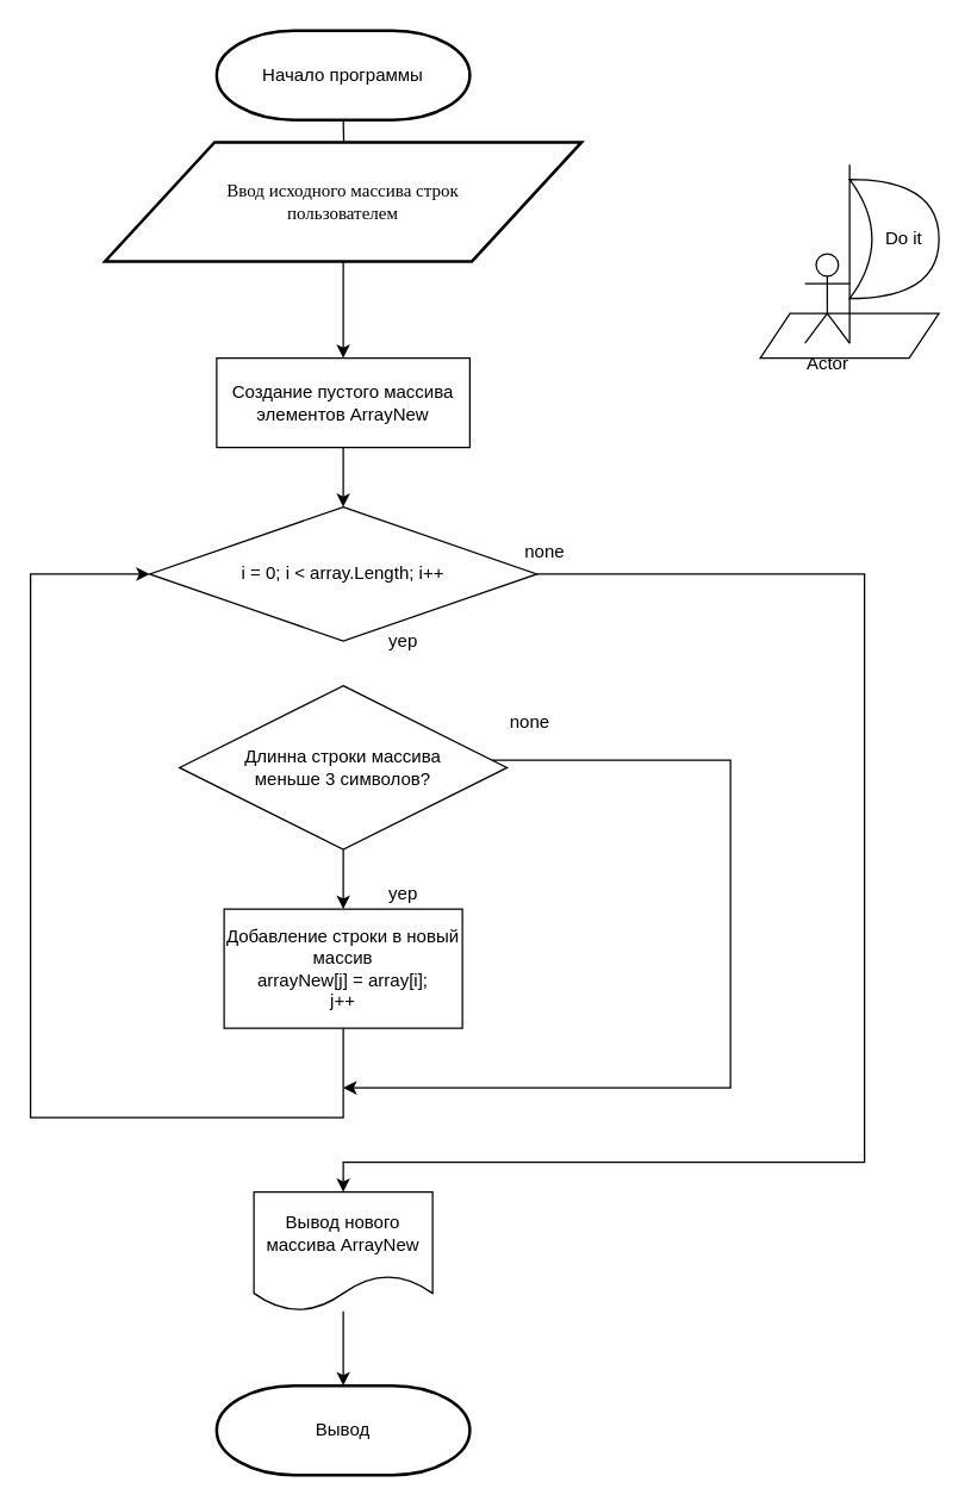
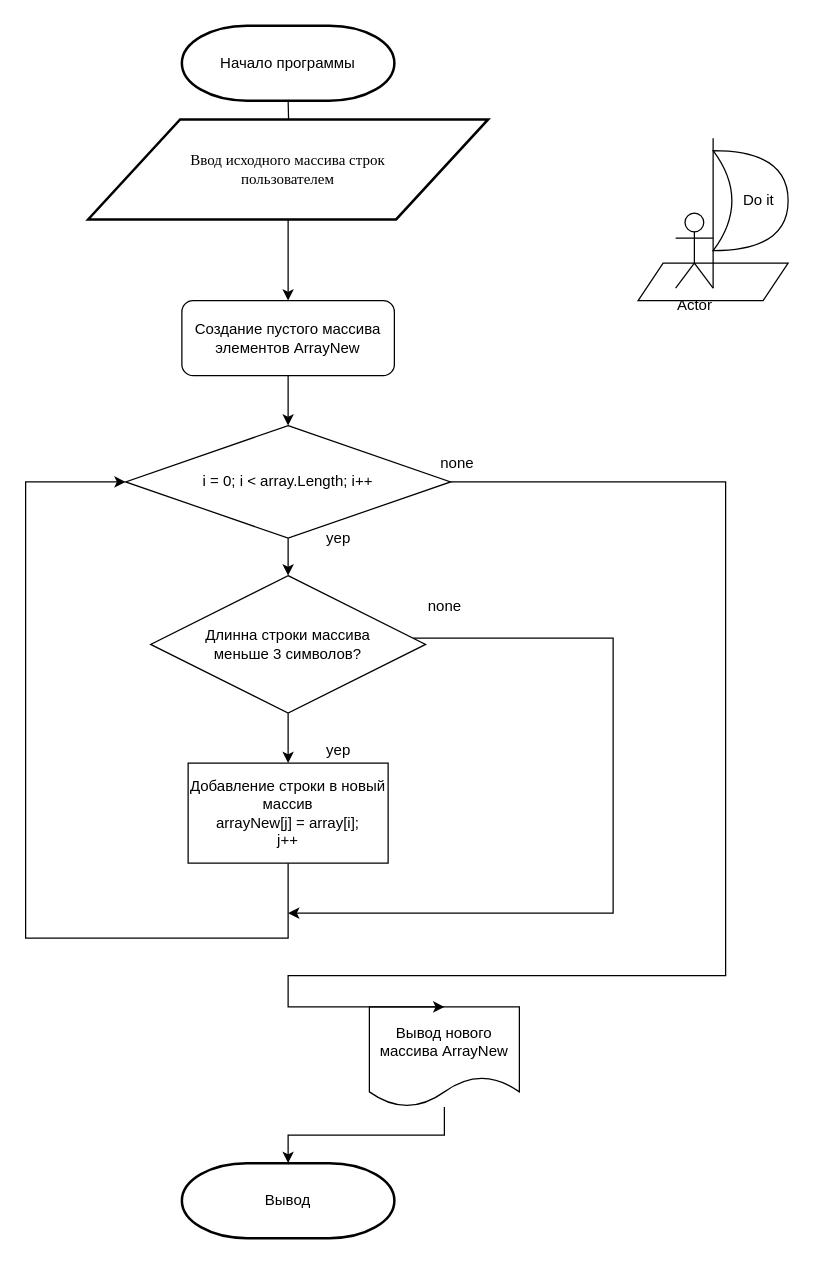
  <mxCell id="0" />
  <mxCell id="1" parent="0" />
  <mxCell id="2" value="" style="shape=parallelogram;perimeter=parallelogramPerimeter;whiteSpace=wrap;html=1;fixedSize=1;" vertex="1" parent="1"><mxGeometry x="510" y="210" width="120" height="30" as="geometry" /></mxCell>
  <mxCell id="3" value="Actor" style="shape=umlActor;verticalLabelPosition=bottom;verticalAlign=top;html=1;outlineConnect=0;" vertex="1" parent="1"><mxGeometry x="540" y="170" width="30" height="60" as="geometry" /></mxCell>
  <mxCell id="4" value="&amp;nbsp; &amp;nbsp; Do it" style="shape=xor;whiteSpace=wrap;html=1;" vertex="1" parent="1"><mxGeometry x="570" y="120" width="60" height="80" as="geometry" /></mxCell>
  <mxCell id="5" value="" style="endArrow=none;html=1;rounded=0;exitX=1;exitY=1;exitDx=0;exitDy=0;exitPerimeter=0;" edge="1" parent="1" source="3"><mxGeometry width="50" height="50" relative="1" as="geometry"><mxPoint x="580" y="250" as="sourcePoint" /><mxPoint x="570" y="110" as="targetPoint" /><Array as="points" /></mxGeometry></mxCell>
  <mxCell id="6" value="" style="edgeStyle=orthogonalEdgeStyle;rounded=0;orthogonalLoop=1;jettySize=auto;html=1;" edge="1" parent="1" target="8"><mxGeometry relative="1" as="geometry"><mxPoint x="230" y="80" as="sourcePoint" /></mxGeometry></mxCell>
  <mxCell id="7" value="" style="edgeStyle=orthogonalEdgeStyle;rounded=0;orthogonalLoop=1;jettySize=auto;html=1;" edge="1" parent="1" source="8" target="15"><mxGeometry relative="1" as="geometry" /></mxCell>
  <mxCell id="8" value="Ввод исходного массива строк &lt;br&gt;пользователем&lt;br&gt;" style="shape=parallelogram;html=1;strokeWidth=2;perimeter=parallelogramPerimeter;whiteSpace=wrap;rounded=1;arcSize=0;size=0.23;fontFamily=Verdana;fontSize=12;fontColor=default;" vertex="1" parent="1"><mxGeometry x="70" y="95" width="320" height="80" as="geometry" /></mxCell>
  <mxCell id="9" value="" style="edgeStyle=orthogonalEdgeStyle;rounded=0;orthogonalLoop=1;jettySize=auto;html=1;" edge="1" parent="1" source="11" target="13"><mxGeometry relative="1" as="geometry" /></mxCell>
  <mxCell id="10" style="edgeStyle=orthogonalEdgeStyle;rounded=0;orthogonalLoop=1;jettySize=auto;html=1;" edge="1" parent="1" source="11"><mxGeometry relative="1" as="geometry"><mxPoint x="230" y="730" as="targetPoint" /><Array as="points"><mxPoint x="490" y="510" /><mxPoint x="490" y="730" /></Array></mxGeometry></mxCell>
  <mxCell id="11" value="Длинна строки массива &lt;br&gt;меньше 3 символов?" style="rhombus;whiteSpace=wrap;html=1;" vertex="1" parent="1"><mxGeometry x="120" y="460" width="220" height="110" as="geometry" /></mxCell>
  <mxCell id="12" style="edgeStyle=orthogonalEdgeStyle;rounded=0;orthogonalLoop=1;jettySize=auto;html=1;entryX=0;entryY=0.5;entryDx=0;entryDy=0;exitX=0.5;exitY=1;exitDx=0;exitDy=0;" edge="1" parent="1" source="13" target="20"><mxGeometry relative="1" as="geometry"><Array as="points"><mxPoint x="230" y="750" /><mxPoint x="20" y="750" /><mxPoint x="20" y="385" /></Array></mxGeometry></mxCell>
  <mxCell id="13" value="Добавление строки в новый массив&lt;br&gt;arrayNew[j] = array[i];&lt;br&gt;j++" style="whiteSpace=wrap;html=1;" vertex="1" parent="1"><mxGeometry x="150" y="610" width="160" height="80" as="geometry" /></mxCell>
  <mxCell id="14" value="" style="edgeStyle=orthogonalEdgeStyle;rounded=0;orthogonalLoop=1;jettySize=auto;html=1;" edge="1" parent="1" source="15"><mxGeometry relative="1" as="geometry"><mxPoint x="230" y="340" as="targetPoint" /></mxGeometry></mxCell>
- <mxCell id="15" value="Создание пустого массива элементов ArrayNew" style="whiteSpace=wrap;html=1;" vertex="1" parent="1"><mxGeometry x="145" y="240" width="170" height="60" as="geometry" /></mxCell>
+ <mxCell id="15" value="Создание пустого массива элементов ArrayNew" style="whiteSpace=wrap;html=1;rounded=1;" vertex="1" parent="1"><mxGeometry x="145" y="240" width="170" height="60" as="geometry" /></mxCell>
  <mxCell id="16" value="" style="edgeStyle=orthogonalEdgeStyle;rounded=0;orthogonalLoop=1;jettySize=auto;html=1;" edge="1" parent="1" source="17" target="26"><mxGeometry relative="1" as="geometry" /></mxCell>
- <mxCell id="17" value="Вывод нового массива ArrayNew" style="shape=document;whiteSpace=wrap;html=1;boundedLbl=1;" vertex="1" parent="1"><mxGeometry x="170" y="800" width="120" height="80" as="geometry" /></mxCell>
+ <mxCell id="17" value="Вывод нового массива ArrayNew" style="shape=document;whiteSpace=wrap;html=1;boundedLbl=1;" vertex="1" parent="1"><mxGeometry x="295" y="805" width="120" height="80" as="geometry" /></mxCell>
+ <mxCell id="18" value="" style="edgeStyle=orthogonalEdgeStyle;rounded=0;orthogonalLoop=1;jettySize=auto;html=1;" edge="1" parent="1" source="20" target="11"><mxGeometry relative="1" as="geometry" /></mxCell>
  <mxCell id="19" style="edgeStyle=orthogonalEdgeStyle;rounded=0;orthogonalLoop=1;jettySize=auto;html=1;entryX=0.5;entryY=0;entryDx=0;entryDy=0;" edge="1" parent="1" source="20" target="17"><mxGeometry relative="1" as="geometry"><Array as="points"><mxPoint x="580" y="385" /><mxPoint x="580" y="780" /><mxPoint x="230" y="780" /></Array></mxGeometry></mxCell>
  <mxCell id="20" value="i = 0; i &amp;lt; array.Length; i++" style="rhombus;whiteSpace=wrap;html=1;" vertex="1" parent="1"><mxGeometry x="100" y="340" width="260" height="90" as="geometry" /></mxCell>
  <mxCell id="21" value="yep" style="text;html=1;align=center;verticalAlign=middle;resizable=0;points=[];autosize=1;strokeColor=none;fillColor=none;" vertex="1" parent="1"><mxGeometry x="250" y="585" width="40" height="30" as="geometry" /></mxCell>
  <mxCell id="22" value="yep&lt;br&gt;" style="text;html=1;align=center;verticalAlign=middle;resizable=0;points=[];autosize=1;strokeColor=none;fillColor=none;" vertex="1" parent="1"><mxGeometry x="250" y="415" width="40" height="30" as="geometry" /></mxCell>
  <mxCell id="23" value="none" style="text;html=1;align=center;verticalAlign=middle;resizable=0;points=[];autosize=1;strokeColor=none;fillColor=none;" vertex="1" parent="1"><mxGeometry x="330" y="470" width="50" height="30" as="geometry" /></mxCell>
  <mxCell id="24" value="none" style="text;html=1;align=center;verticalAlign=middle;resizable=0;points=[];autosize=1;strokeColor=none;fillColor=none;" vertex="1" parent="1"><mxGeometry x="340" y="355" width="50" height="30" as="geometry" /></mxCell>
  <mxCell id="25" value="Начало программы" style="strokeWidth=2;html=1;shape=mxgraph.flowchart.terminator;whiteSpace=wrap;" vertex="1" parent="1"><mxGeometry x="145" y="20" width="170" height="60" as="geometry" /></mxCell>
  <mxCell id="26" value="Вывод" style="strokeWidth=2;html=1;shape=mxgraph.flowchart.terminator;whiteSpace=wrap;" vertex="1" parent="1"><mxGeometry x="145" y="930" width="170" height="60" as="geometry" /></mxCell>
